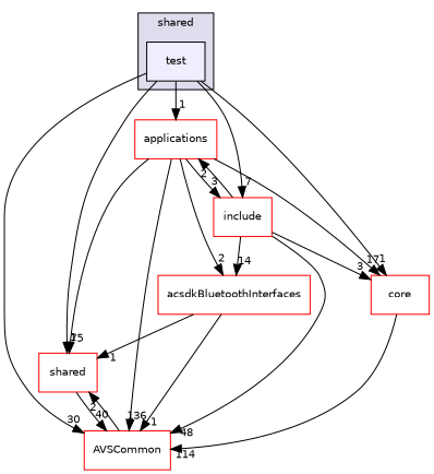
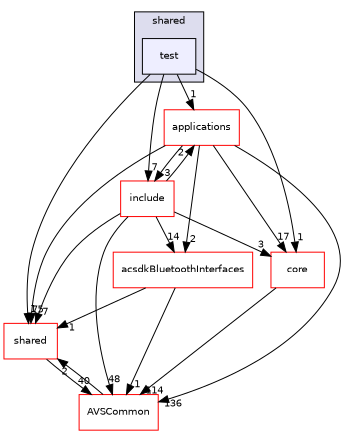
  digraph {
    compound=true
    node [fillcolor=white fontname=Helvetica fontsize=10 shape=box style=filled color=red]
    edge [headlabel=1 labeldistance=1.5 labelfontname=Helvetica labelfontsize=10]
    n1 [fillcolor="#eeeeff" label=test pencolor=black color=""]
    n2 [label=shared]
    n3 [label=applications]
    n4 [label=include]
    n5 [label=AVSCommon]
    n6 [label=core]
    n7 [label=acsdkBluetoothInterfaces]
    subgraph cluster_1 {
      bgcolor="#ddddee"
      fontname=Helvetica
      fontsize=10
      label=shared
      pencolor=black
      n1
    }
    n1 -> n2
    n1 -> n3
    n1 -> n4 [headlabel=7]
-   n1 -> n5 [headlabel=30]
    n1 -> n6
    n2 -> n5 [headlabel=40]
    n3 -> n2 [headlabel=75]
    n3 -> n4 [headlabel=3]
    n3 -> n5 [headlabel=136]
    n3 -> n6 [headlabel=17]
    n3 -> n7 [headlabel=2]
+   n4 -> n2 [headlabel=7]
    n4 -> n3 [headlabel=2]
    n4 -> n5 [headlabel=48]
    n4 -> n6 [headlabel=3]
    n4 -> n7 [headlabel=14]
    n5 -> n2 [headlabel=2]
    n6 -> n5 [headlabel=114]
    n7 -> n2
    n7 -> n5
  }
